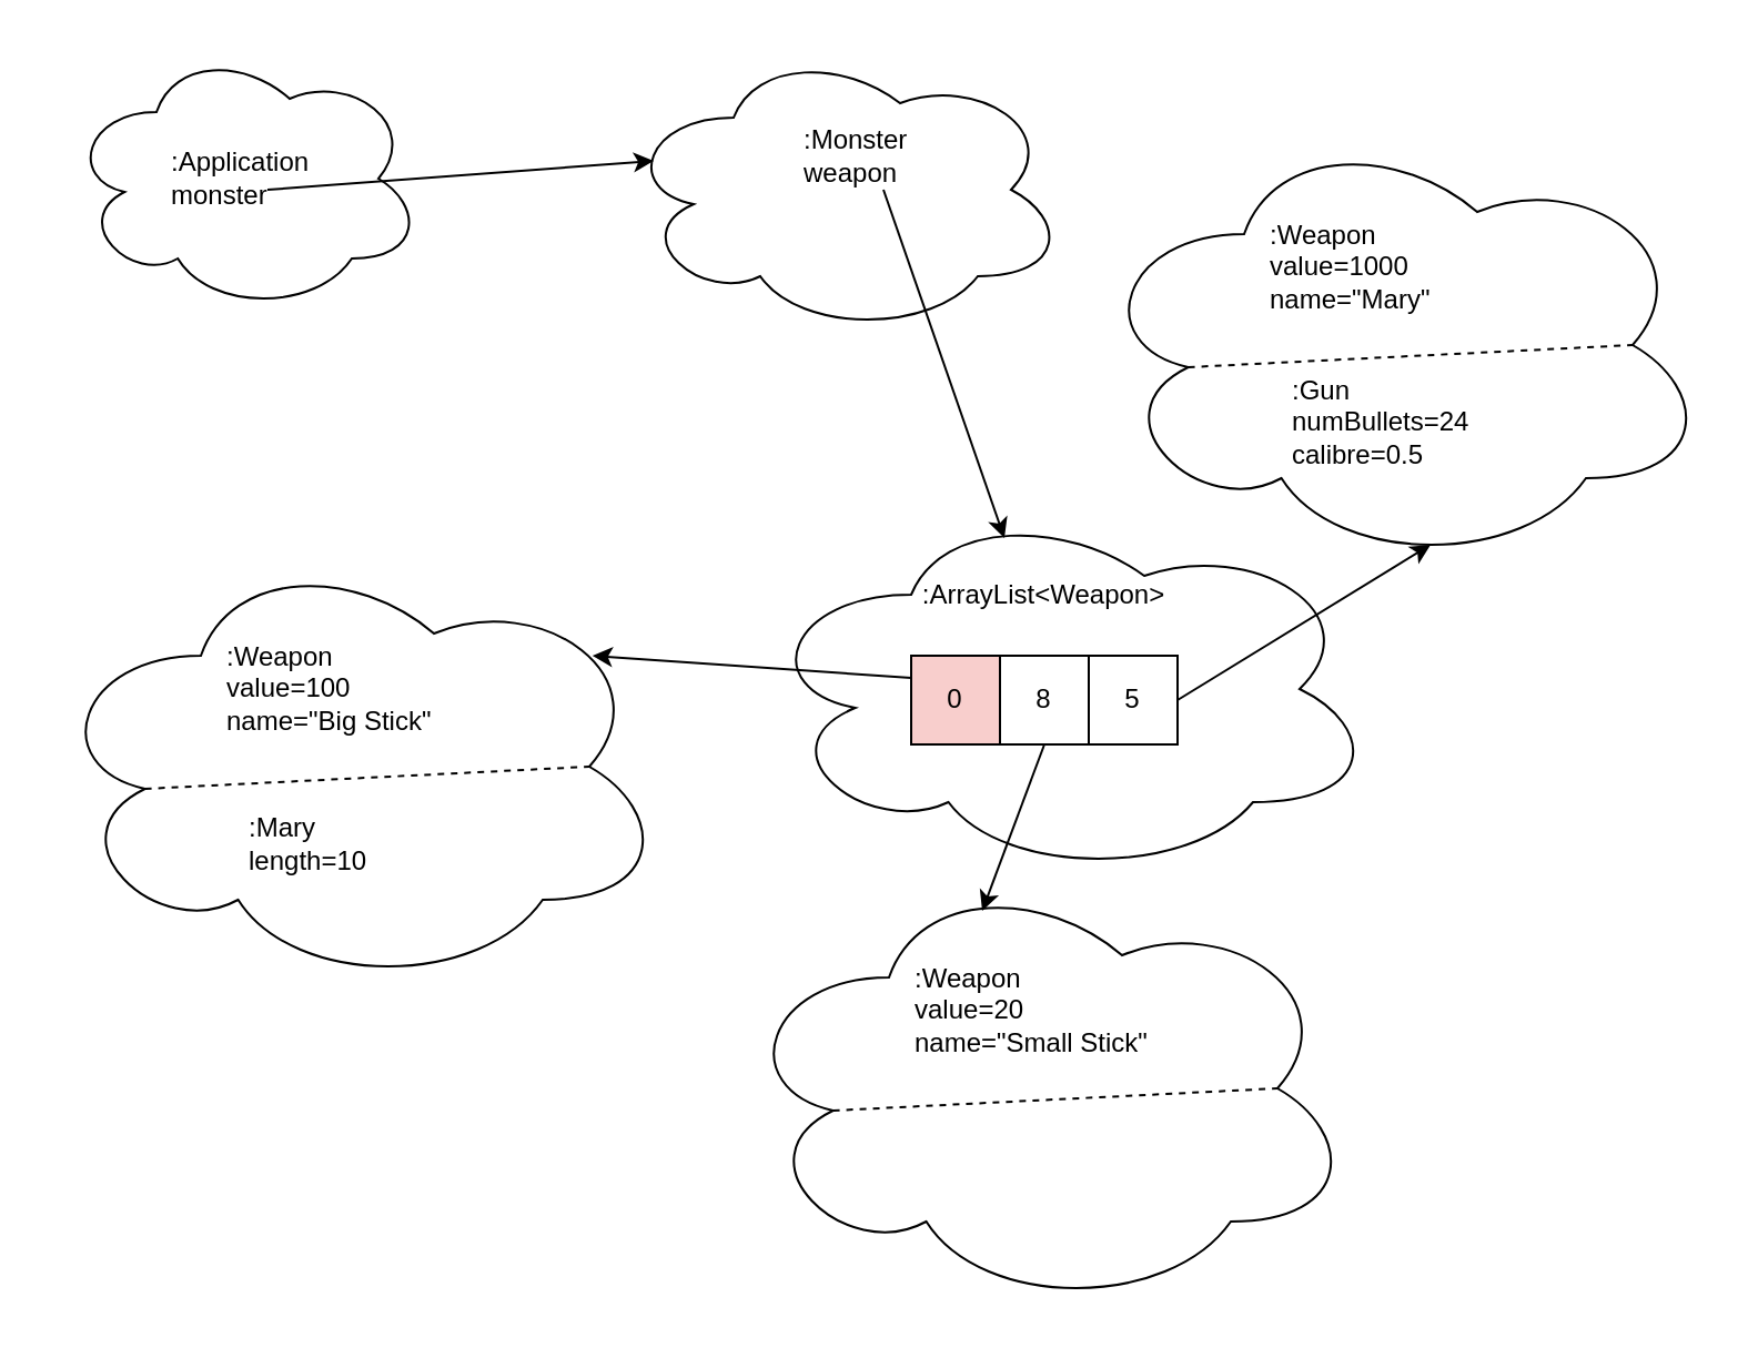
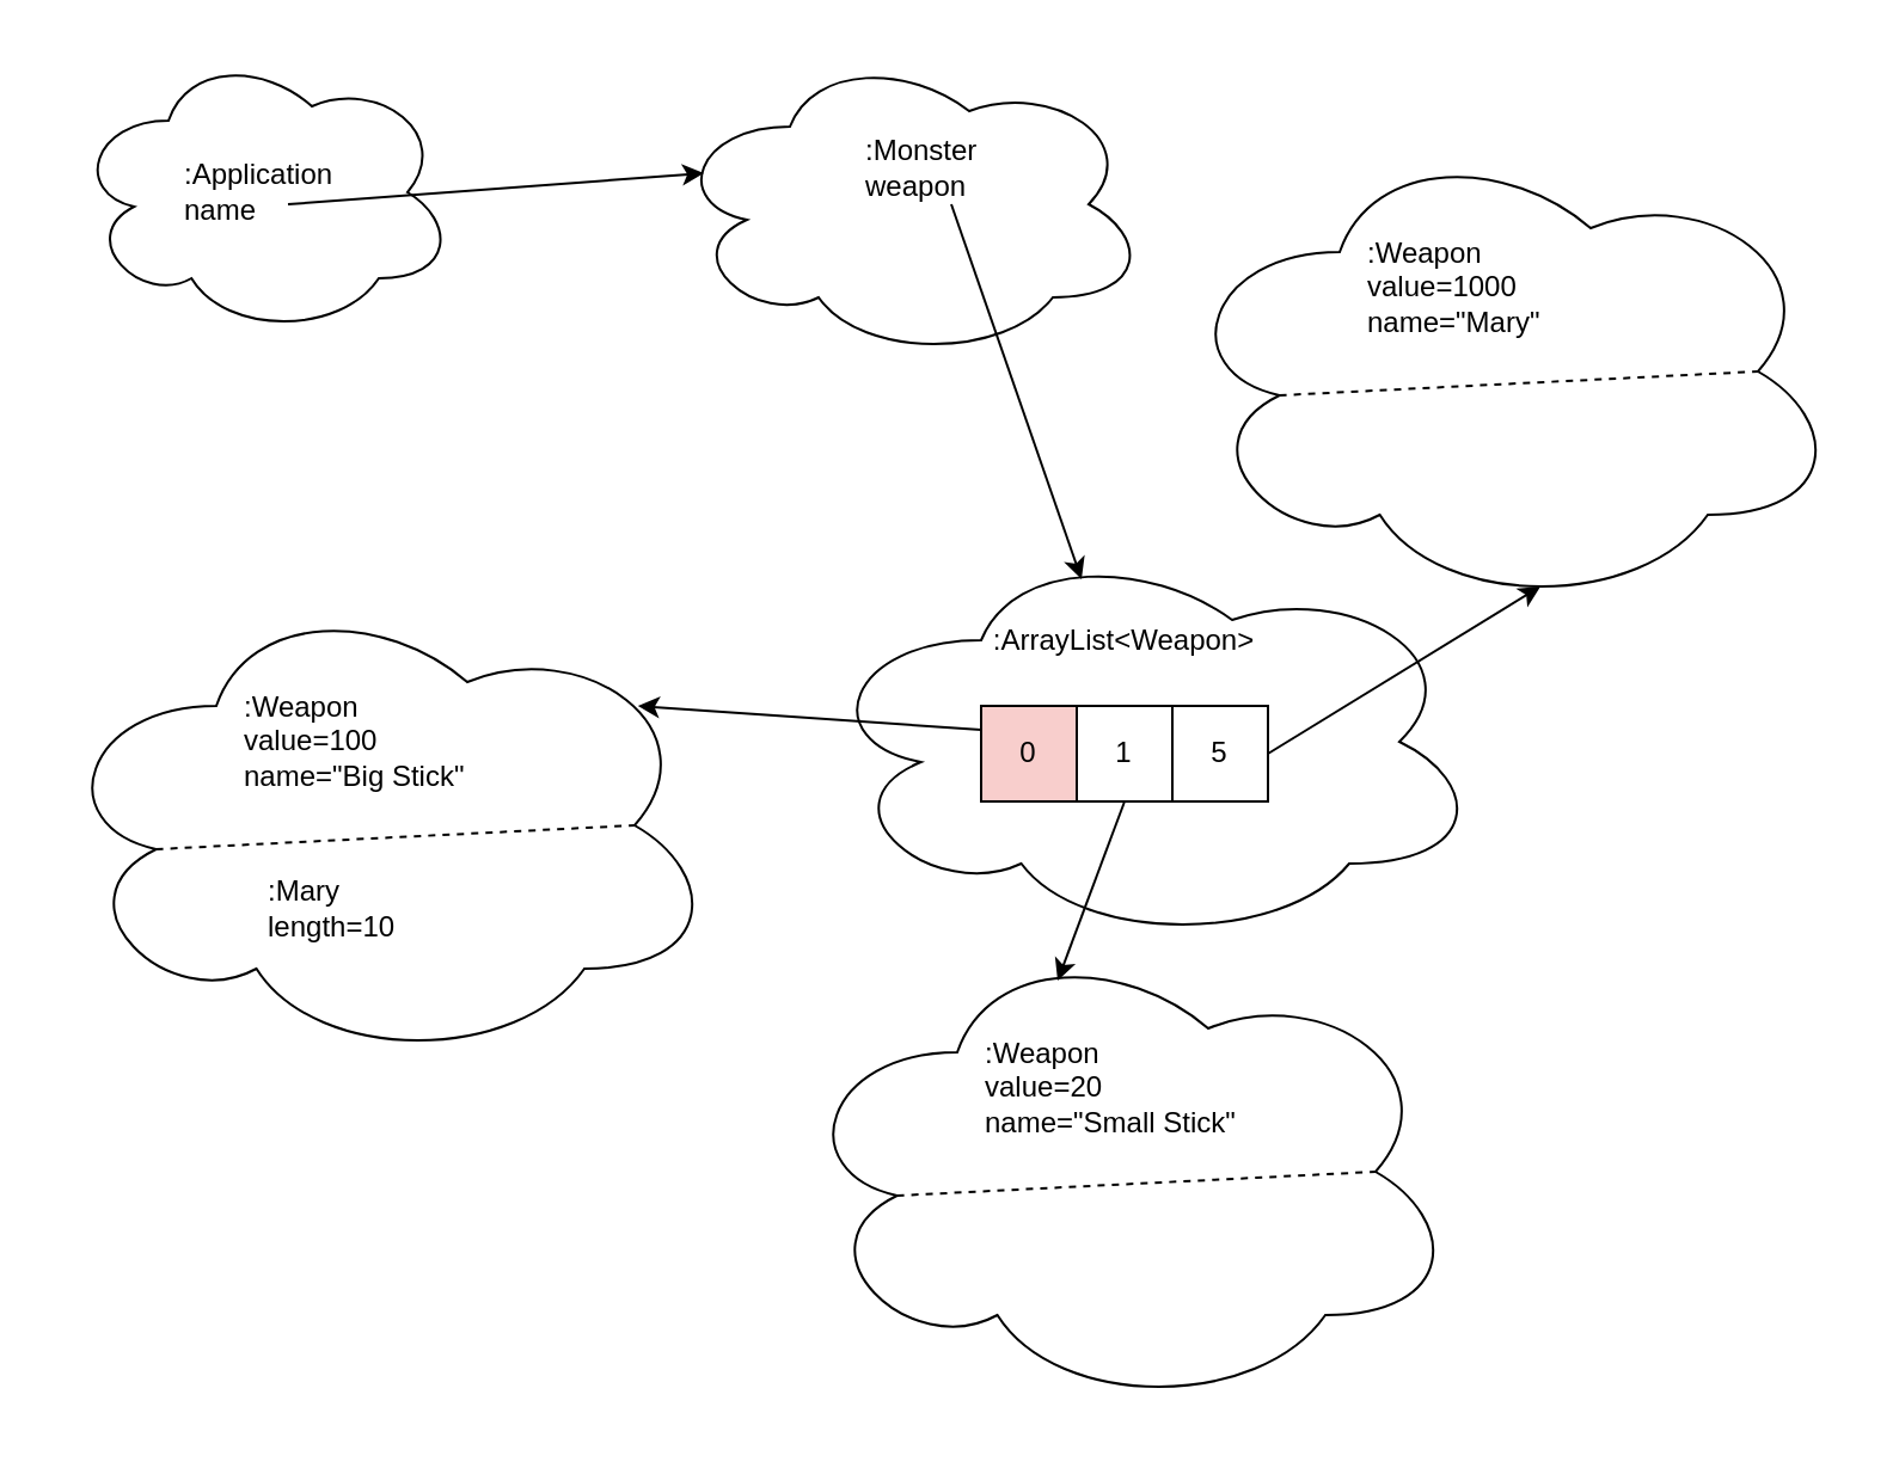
  <mxCell id="0" />
  <mxCell id="1" parent="0" />
  <mxCell id="2" value="" style="ellipse;shape=cloud;whiteSpace=wrap;html=1;" vertex="1" parent="1"><mxGeometry x="30" y="20" width="160" height="120" as="geometry" /></mxCell>
  <mxCell id="3" value="" style="ellipse;shape=cloud;whiteSpace=wrap;html=1;align=left;" vertex="1" parent="1"><mxGeometry x="280" y="20" width="200" height="130" as="geometry" /></mxCell>
  <mxCell id="4" value="&lt;div&gt;:Monster&lt;/div&gt;&lt;div&gt;weapon&lt;/div&gt;" style="text;html=1;strokeColor=none;fillColor=none;align=left;verticalAlign=middle;whiteSpace=wrap;rounded=0;" vertex="1" parent="1"><mxGeometry x="360" y="55" width="50" height="30" as="geometry" /></mxCell>
  <mxCell id="5" value="" style="ellipse;shape=cloud;whiteSpace=wrap;html=1;" vertex="1" parent="1"><mxGeometry x="340" y="225" width="280" height="170" as="geometry" /></mxCell>
  <mxCell id="6" value="&lt;div&gt;:ArrayList&amp;lt;Weapon&amp;gt;&lt;/div&gt;&lt;div align=&quot;left&quot;&gt;&lt;br&gt;&lt;/div&gt;" style="text;html=1;strokeColor=none;fillColor=none;align=center;verticalAlign=middle;whiteSpace=wrap;rounded=0;" vertex="1" parent="1"><mxGeometry x="420" y="265" width="100" height="20" as="geometry" /></mxCell>
  <mxCell id="7" value="0" style="whiteSpace=wrap;html=1;aspect=fixed;fillColor=#f8cecc;" vertex="1" parent="1"><mxGeometry x="410" y="295" width="40" height="40" as="geometry" /></mxCell>
- <mxCell id="8" value="8" style="whiteSpace=wrap;html=1;aspect=fixed;" vertex="1" parent="1"><mxGeometry x="450" y="295" width="40" height="40" as="geometry" /></mxCell>
+ <mxCell id="8" value="1" style="whiteSpace=wrap;html=1;aspect=fixed;" vertex="1" parent="1"><mxGeometry x="450" y="295" width="40" height="40" as="geometry" /></mxCell>
  <mxCell id="9" value="5" style="whiteSpace=wrap;html=1;aspect=fixed;" vertex="1" parent="1"><mxGeometry x="490" y="295" width="40" height="40" as="geometry" /></mxCell>
  <mxCell id="10" value="" style="ellipse;shape=cloud;whiteSpace=wrap;html=1;" vertex="1" parent="1"><mxGeometry x="20" y="245" width="280" height="200" as="geometry" /></mxCell>
  <mxCell id="11" value="&lt;div&gt;:Weapon&lt;/div&gt;&lt;div&gt;value=100&lt;/div&gt;&lt;div&gt;name=&quot;Big Stick&quot;&lt;/div&gt;" style="text;html=1;strokeColor=none;fillColor=none;align=left;verticalAlign=middle;whiteSpace=wrap;rounded=0;" vertex="1" parent="1"><mxGeometry x="100" y="285" width="160" height="50" as="geometry" /></mxCell>
  <mxCell id="12" value="" style="endArrow=none;dashed=1;html=1;exitX=0.16;exitY=0.55;exitDx=0;exitDy=0;exitPerimeter=0;entryX=0.875;entryY=0.5;entryDx=0;entryDy=0;entryPerimeter=0;" edge="1" parent="1" source="10" target="10"><mxGeometry width="50" height="50" relative="1" as="geometry"><mxPoint x="340" y="325" as="sourcePoint" /><mxPoint x="390" y="275" as="targetPoint" /></mxGeometry></mxCell>
  <mxCell id="13" value="&lt;div&gt;:Mary&lt;/div&gt;&lt;div&gt;length=10&lt;br&gt;&lt;/div&gt;" style="text;html=1;strokeColor=none;fillColor=none;align=left;verticalAlign=middle;whiteSpace=wrap;rounded=0;" vertex="1" parent="1"><mxGeometry x="110" y="355" width="160" height="50" as="geometry" /></mxCell>
  <mxCell id="14" value="" style="ellipse;shape=cloud;whiteSpace=wrap;html=1;" vertex="1" parent="1"><mxGeometry x="330" y="390" width="280" height="200" as="geometry" /></mxCell>
  <mxCell id="15" value="&lt;div&gt;:Weapon&lt;/div&gt;&lt;div&gt;value=20&lt;/div&gt;&lt;div&gt;name=&quot;Small Stick&quot;&lt;/div&gt;" style="text;html=1;strokeColor=none;fillColor=none;align=left;verticalAlign=middle;whiteSpace=wrap;rounded=0;" vertex="1" parent="1"><mxGeometry x="410" y="430" width="160" height="50" as="geometry" /></mxCell>
  <mxCell id="16" value="" style="endArrow=none;dashed=1;html=1;exitX=0.16;exitY=0.55;exitDx=0;exitDy=0;exitPerimeter=0;entryX=0.875;entryY=0.5;entryDx=0;entryDy=0;entryPerimeter=0;" edge="1" parent="1" source="14" target="14"><mxGeometry width="50" height="50" relative="1" as="geometry"><mxPoint x="650" y="470" as="sourcePoint" /><mxPoint x="700" y="420" as="targetPoint" /></mxGeometry></mxCell>
  <mxCell id="17" value="" style="ellipse;shape=cloud;whiteSpace=wrap;html=1;" vertex="1" parent="1"><mxGeometry x="490" y="55" width="280" height="200" as="geometry" /></mxCell>
  <mxCell id="18" value="&lt;div&gt;:Weapon&lt;/div&gt;&lt;div&gt;value=1000&lt;/div&gt;&lt;div&gt;name=&quot;Mary&quot;&lt;/div&gt;" style="text;html=1;strokeColor=none;fillColor=none;align=left;verticalAlign=middle;whiteSpace=wrap;rounded=0;" vertex="1" parent="1"><mxGeometry x="570" y="95" width="160" height="50" as="geometry" /></mxCell>
  <mxCell id="19" value="" style="endArrow=none;dashed=1;html=1;exitX=0.16;exitY=0.55;exitDx=0;exitDy=0;exitPerimeter=0;entryX=0.875;entryY=0.5;entryDx=0;entryDy=0;entryPerimeter=0;" edge="1" parent="1" source="17" target="17"><mxGeometry width="50" height="50" relative="1" as="geometry"><mxPoint x="810" y="135" as="sourcePoint" /><mxPoint x="860" y="85" as="targetPoint" /></mxGeometry></mxCell>
- <mxCell id="20" value="&lt;div&gt;:Gun&lt;/div&gt;&lt;div&gt;numBullets=24&lt;/div&gt;&lt;div&gt;calibre=0.5&lt;br&gt;&lt;/div&gt;" style="text;html=1;strokeColor=none;fillColor=none;align=left;verticalAlign=middle;whiteSpace=wrap;rounded=0;" vertex="1" parent="1"><mxGeometry x="580" y="165" width="160" height="50" as="geometry" /></mxCell>
  <mxCell id="21" value="" style="endArrow=classic;html=1;entryX=0.07;entryY=0.4;entryDx=0;entryDy=0;entryPerimeter=0;exitX=0.643;exitY=0.667;exitDx=0;exitDy=0;exitPerimeter=0;" edge="1" parent="1" source="22" target="3"><mxGeometry width="50" height="50" relative="1" as="geometry"><mxPoint x="150" y="185" as="sourcePoint" /><mxPoint x="390" y="275" as="targetPoint" /></mxGeometry></mxCell>
- <mxCell id="22" value="&lt;div&gt;:Application&lt;/div&gt;&lt;div&gt;monster&lt;br&gt;&lt;/div&gt;" style="text;html=1;strokeColor=none;fillColor=none;align=left;verticalAlign=middle;whiteSpace=wrap;rounded=0;" vertex="1" parent="1"><mxGeometry x="75" y="65" width="70" height="30" as="geometry" /></mxCell>
+ <mxCell id="22" value="&lt;div&gt;:Application&lt;/div&gt;&lt;div&gt;name&lt;br&gt;&lt;/div&gt;" style="text;html=1;strokeColor=none;fillColor=none;align=left;verticalAlign=middle;whiteSpace=wrap;rounded=0;" vertex="1" parent="1"><mxGeometry x="75" y="65" width="70" height="30" as="geometry" /></mxCell>
  <mxCell id="23" value="" style="endArrow=classic;html=1;exitX=0;exitY=0.25;exitDx=0;exitDy=0;entryX=0.88;entryY=0.25;entryDx=0;entryDy=0;entryPerimeter=0;" edge="1" parent="1" source="7" target="10"><mxGeometry width="50" height="50" relative="1" as="geometry"><mxPoint x="200" y="275" as="sourcePoint" /><mxPoint x="250" y="225" as="targetPoint" /></mxGeometry></mxCell>
  <mxCell id="24" value="" style="endArrow=classic;html=1;entryX=0.55;entryY=0.95;entryDx=0;entryDy=0;entryPerimeter=0;exitX=1;exitY=0.5;exitDx=0;exitDy=0;" edge="1" parent="1" source="9" target="17"><mxGeometry width="50" height="50" relative="1" as="geometry"><mxPoint x="160" y="245" as="sourcePoint" /><mxPoint x="210" y="195" as="targetPoint" /></mxGeometry></mxCell>
  <mxCell id="25" value="" style="endArrow=classic;html=1;entryX=0.4;entryY=0.1;entryDx=0;entryDy=0;entryPerimeter=0;exitX=0.5;exitY=1;exitDx=0;exitDy=0;" edge="1" parent="1" source="8" target="14"><mxGeometry width="50" height="50" relative="1" as="geometry"><mxPoint x="160" y="245" as="sourcePoint" /><mxPoint x="210" y="195" as="targetPoint" /></mxGeometry></mxCell>
  <mxCell id="26" value="" style="endArrow=classic;html=1;entryX=0.4;entryY=0.1;entryDx=0;entryDy=0;entryPerimeter=0;exitX=0.75;exitY=1;exitDx=0;exitDy=0;" edge="1" parent="1" source="4" target="5"><mxGeometry width="50" height="50" relative="1" as="geometry"><mxPoint x="260" y="195" as="sourcePoint" /><mxPoint x="310" y="145" as="targetPoint" /></mxGeometry></mxCell>
